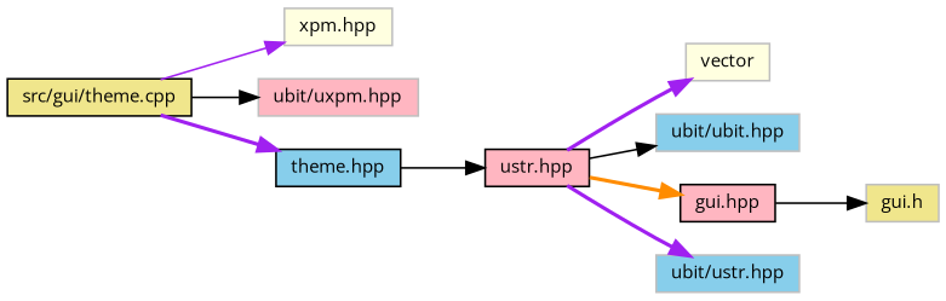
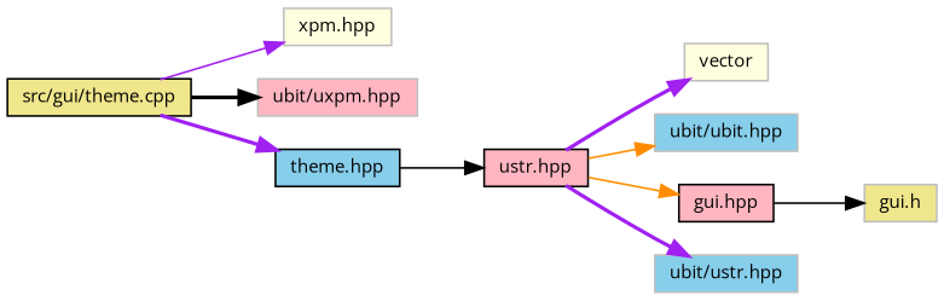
  digraph {
    fontname="Open Sans"
    rankdir=LR
    node [color=grey75 fillcolor=lightpink fontname="Open Sans" fontsize=10 shape=record style=filled]
    edge [color=purple fontname="Open Sans" fontsize=10 labelfontname=FreeSans labelfontsize=10 style=solid]
    n1 [color=black fillcolor=khaki fontcolor=black height=0.2 label="src/gui/theme.cpp" width=0.4]
    n2 [fillcolor=lightyellow height=0.2 label="xpm.hpp" width=0.4]
    n3 [height=0.2 label="ubit/uxpm.hpp" width=0.4]
    n4 [color=black fillcolor=skyblue height=0.2 label="theme.hpp" width=0.4]
    n5 [color=black height=0.2 label="ustr.hpp" width=0.4]
    n6 [fillcolor=lightyellow height=0.2 label=vector width=0.4]
    n7 [fillcolor=skyblue height=0.2 label="ubit/ubit.hpp" width=0.4]
    n8 [color=black height=0.2 label="gui.hpp" width=0.4]
    n9 [fillcolor=skyblue height=0.2 label="ubit/ustr.hpp" width=0.4]
    n10 [fillcolor=khaki height=0.2 label="gui.h" width=0.4]
    n1 -> n2
-   n1 -> n3 [color=black]
+   n1 -> n3 [color=black style=bold]
    n1 -> n4 [style=bold]
    n4 -> n5 [color=black]
    n5 -> n6 [style=bold]
-   n5 -> n7 [color=black]
-   n5 -> n8 [color=darkorange style=bold]
+   n5 -> n7 [color=darkorange]
+   n5 -> n8 [color=darkorange]
    n5 -> n9 [style=bold]
    n8 -> n10 [color=black]
  }
